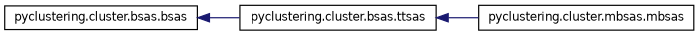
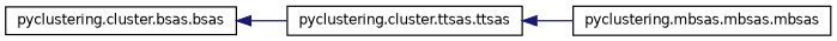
  digraph {
    rankdir=LR
    node [color=black fillcolor=white fontname=Helvetica fontsize=10 shape=record style=filled]
    edge [color=midnightblue dir=back fontname=Helvetica fontsize=10 labelfontname=Helvetica labelfontsize=10 style=solid]
    n1 [height=0.2 label="pyclustering.cluster.bsas.bsas" width=0.4]
-   n2 [height=0.2 label="pyclustering.cluster.bsas.ttsas" width=0.4]
-   n3 [height=0.2 label="pyclustering.cluster.mbsas.mbsas" width=0.4]
+   n2 [height=0.2 label="pyclustering.cluster.ttsas.ttsas" width=0.4]
+   n3 [height=0.2 label="pyclustering.mbsas.mbsas.mbsas" width=0.4]
    n1 -> n2
    n2 -> n3
  }
